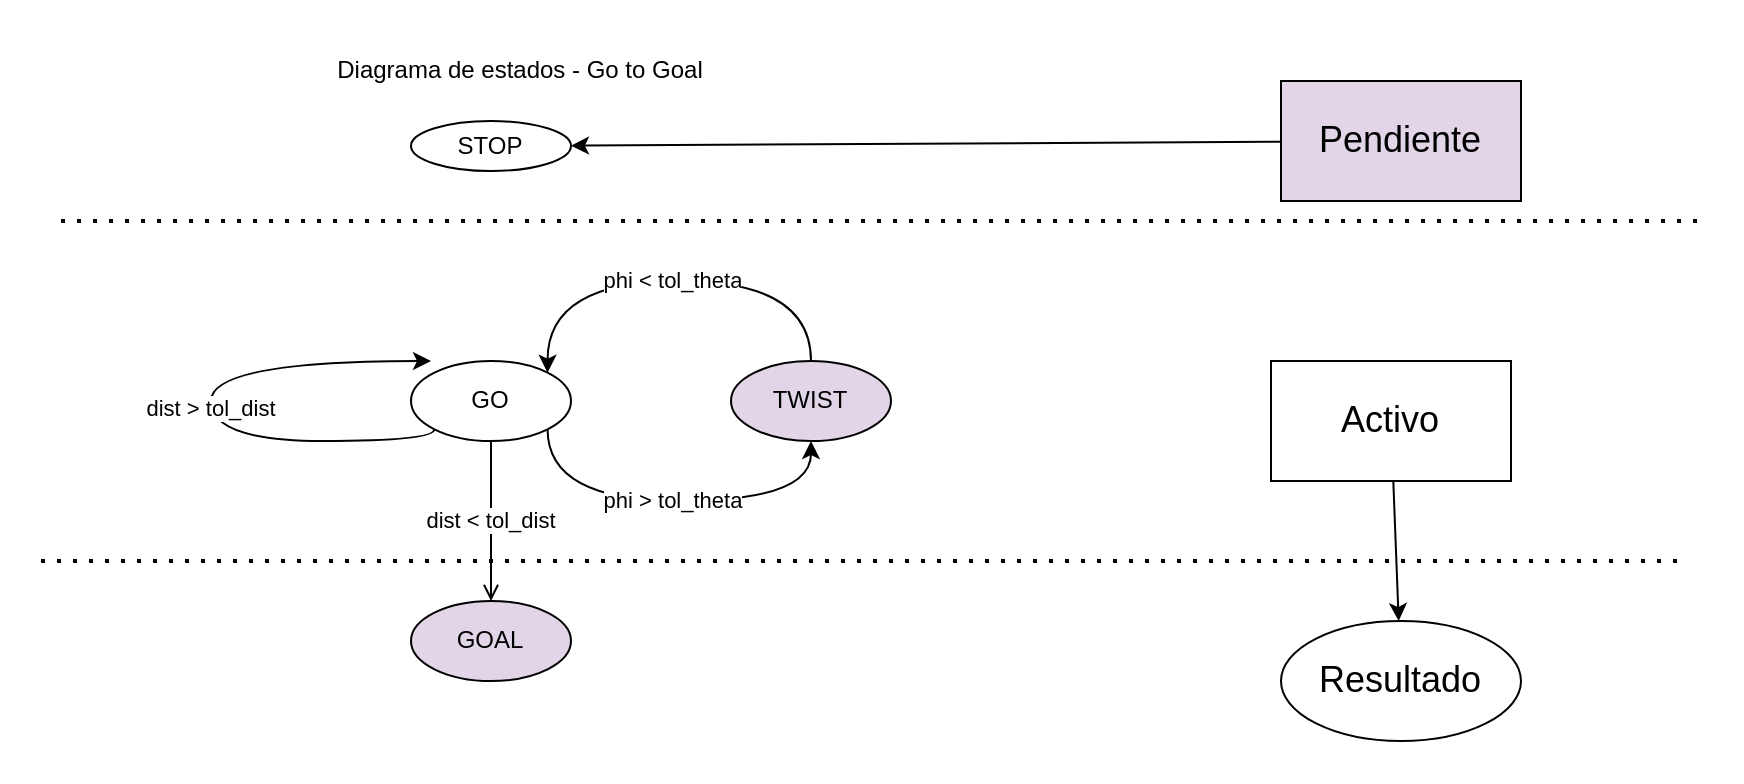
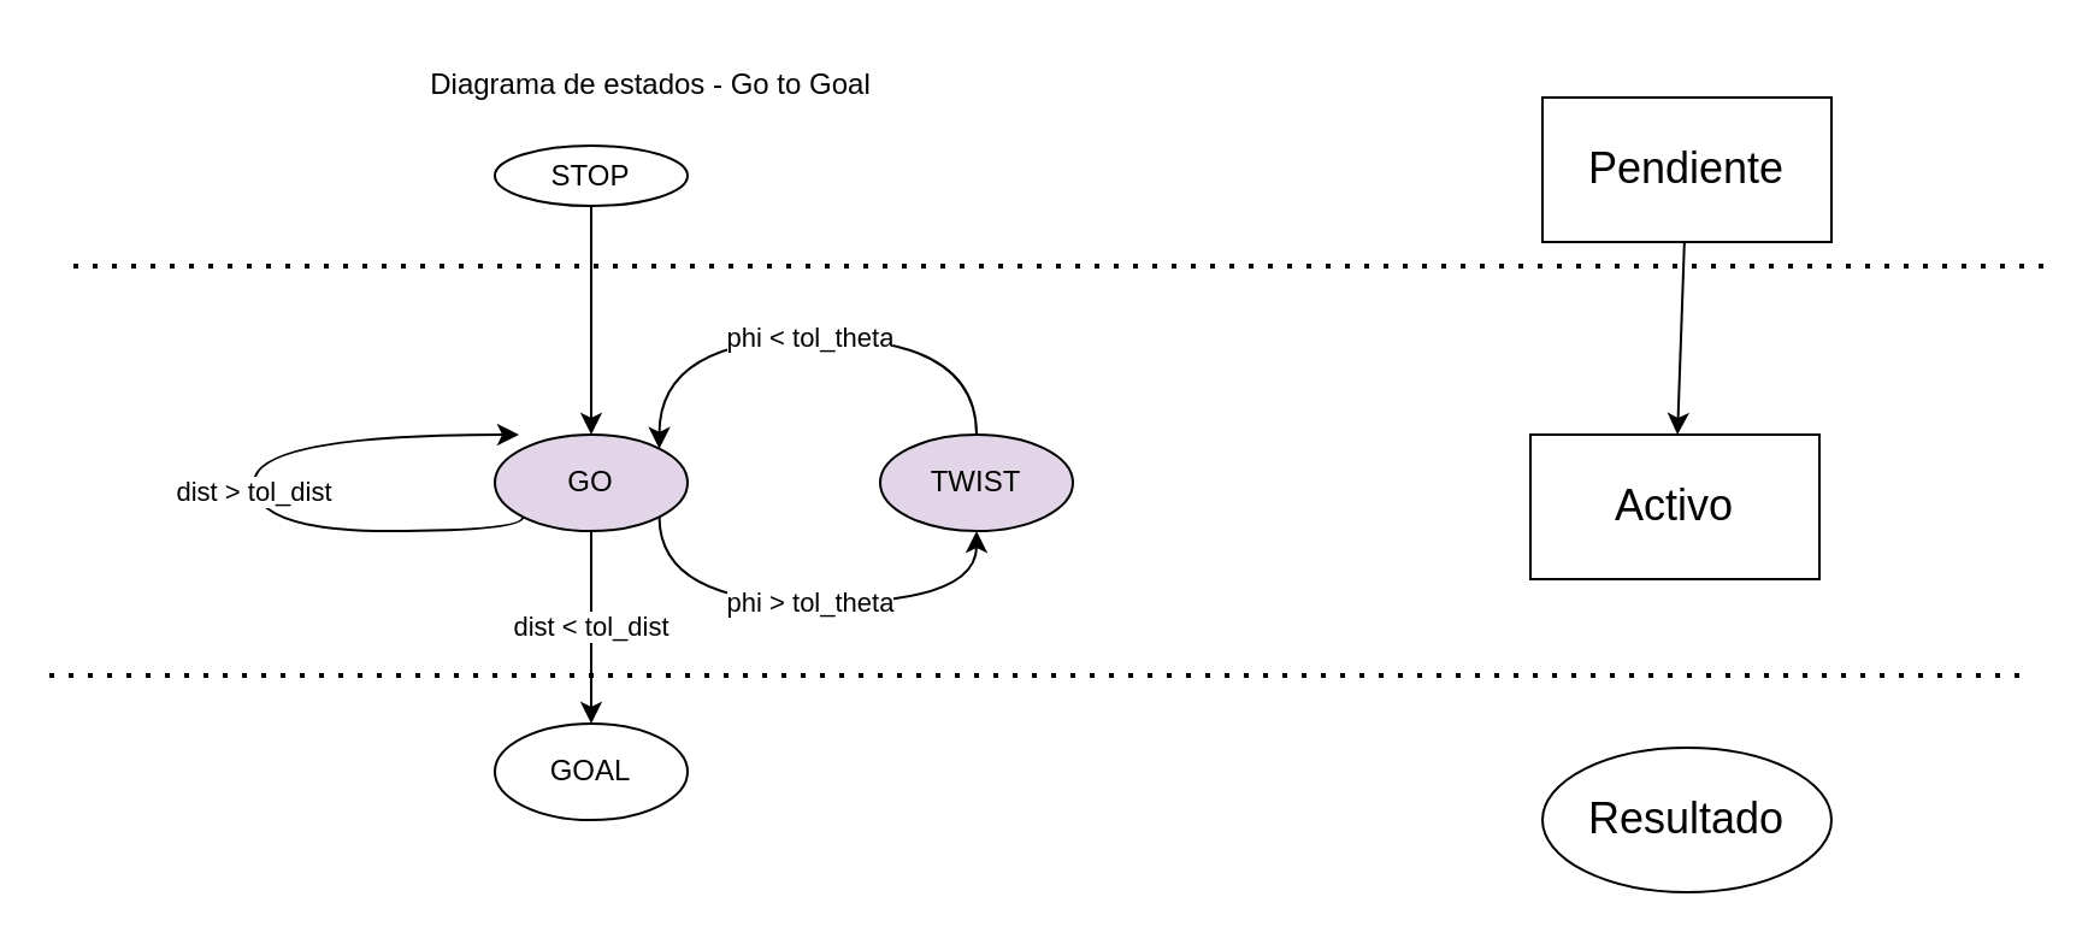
  <mxCell id="0" />
  <mxCell id="1" parent="0" />
+ <mxCell id="2" value="" style="edgeStyle=none;html=1;" parent="1" source="3" target="6" edge="1"><mxGeometry relative="1" as="geometry" /></mxCell>
  <mxCell id="3" value="STOP" style="ellipse;whiteSpace=wrap;html=1;" parent="1" vertex="1"><mxGeometry x="205" y="60" width="80" height="25" as="geometry" /></mxCell>
- <mxCell id="4" value="dist &amp;lt; tol_dist" style="edgeStyle=none;html=1;endArrow=open;" parent="1" source="6" target="9" edge="1"><mxGeometry relative="1" as="geometry" /></mxCell>
+ <mxCell id="4" value="dist &amp;lt; tol_dist" style="edgeStyle=none;html=1;" parent="1" source="6" target="9" edge="1"><mxGeometry relative="1" as="geometry" /></mxCell>
  <mxCell id="5" value="phi &amp;gt; tol_theta" style="edgeStyle=orthogonalEdgeStyle;curved=1;html=1;exitX=1;exitY=1;exitDx=0;exitDy=0;entryX=0.5;entryY=1;entryDx=0;entryDy=0;" parent="1" source="6" target="8" edge="1"><mxGeometry relative="1" as="geometry"><Array as="points"><mxPoint x="405" y="250" /></Array></mxGeometry></mxCell>
- <mxCell id="6" value="GO" style="ellipse;whiteSpace=wrap;html=1;" parent="1" vertex="1"><mxGeometry x="205" y="180" width="80" height="40" as="geometry" /></mxCell>
+ <mxCell id="6" value="GO" style="ellipse;whiteSpace=wrap;html=1;fillColor=#e1d5e7;" parent="1" vertex="1"><mxGeometry x="205" y="180" width="80" height="40" as="geometry" /></mxCell>
  <mxCell id="7" value="phi &amp;lt; tol_theta" style="edgeStyle=orthogonalEdgeStyle;curved=1;html=1;exitX=0.5;exitY=0;exitDx=0;exitDy=0;entryX=1;entryY=0;entryDx=0;entryDy=0;" parent="1" source="8" target="6" edge="1"><mxGeometry relative="1" as="geometry"><Array as="points"><mxPoint x="405" y="140" /><mxPoint x="273" y="140" /></Array></mxGeometry></mxCell>
  <mxCell id="8" value="TWIST" style="ellipse;whiteSpace=wrap;html=1;fillColor=#e1d5e7;" parent="1" vertex="1"><mxGeometry x="365" y="180" width="80" height="40" as="geometry" /></mxCell>
- <mxCell id="9" value="GOAL" style="ellipse;whiteSpace=wrap;html=1;fillColor=#e1d5e7;" parent="1" vertex="1"><mxGeometry x="205" y="300" width="80" height="40" as="geometry" /></mxCell>
+ <mxCell id="9" value="GOAL" style="ellipse;whiteSpace=wrap;html=1;" parent="1" vertex="1"><mxGeometry x="205" y="300" width="80" height="40" as="geometry" /></mxCell>
  <mxCell id="10" value="dist &amp;gt; tol_dist" style="edgeStyle=orthogonalEdgeStyle;curved=1;html=1;exitX=0;exitY=1;exitDx=0;exitDy=0;" parent="1" source="6" edge="1"><mxGeometry relative="1" as="geometry"><mxPoint x="215" y="180" as="targetPoint" /><Array as="points"><mxPoint x="217" y="220" /><mxPoint x="105" y="220" /><mxPoint x="105" y="180" /></Array></mxGeometry></mxCell>
- <mxCell id="11" value="Diagrama de estados - Go to Goal" style="text;strokeColor=none;align=center;fillColor=none;html=1;verticalAlign=middle;whiteSpace=wrap;rounded=0;" parent="1" vertex="1"><mxGeometry x="85" y="20" width="350" height="30" as="geometry" /></mxCell>
+ <mxCell id="11" value="Diagrama de estados - Go to Goal" style="text;strokeColor=none;align=center;fillColor=none;html=1;verticalAlign=middle;whiteSpace=wrap;rounded=0;" parent="1" vertex="1"><mxGeometry x="95" y="20" width="350" height="30" as="geometry" /></mxCell>
  <mxCell id="12" value="" style="endArrow=none;dashed=1;html=1;dashPattern=1 3;strokeWidth=2;" edge="1" parent="1"><mxGeometry width="50" height="50" relative="1" as="geometry"><mxPoint x="30" y="110" as="sourcePoint" /><mxPoint x="850" y="110" as="targetPoint" /></mxGeometry></mxCell>
  <mxCell id="13" value="" style="endArrow=none;dashed=1;html=1;dashPattern=1 3;strokeWidth=2;" edge="1" parent="1"><mxGeometry width="50" height="50" relative="1" as="geometry"><mxPoint y="280" as="sourcePoint" x="20" /><mxPoint x="840" y="280" as="targetPoint" /></mxGeometry></mxCell>
- <mxCell id="14" value="" style="edgeStyle=none;html=1;" edge="1" parent="1" source="15" target="3"><mxGeometry relative="1" as="geometry" /></mxCell>
- <mxCell id="15" value="&lt;font style=&quot;font-size: 18px;&quot;&gt;Pendiente&lt;/font&gt;" style="rounded=0;whiteSpace=wrap;html=1;fillColor=#e1d5e7;" vertex="1" parent="1"><mxGeometry x="640" y="40" width="120" height="60" as="geometry" /></mxCell>
- <mxCell id="16" value="" style="edgeStyle=none;html=1;" edge="1" parent="1" source="17" target="18"><mxGeometry relative="1" as="geometry" /></mxCell>
+ <mxCell id="14" value="" style="edgeStyle=none;html=1;" edge="1" parent="1" source="15" target="17"><mxGeometry relative="1" as="geometry" /></mxCell>
+ <mxCell id="15" value="&lt;font style=&quot;font-size: 18px;&quot;&gt;Pendiente&lt;/font&gt;" style="rounded=0;whiteSpace=wrap;html=1;" vertex="1" parent="1"><mxGeometry x="640" y="40" width="120" height="60" as="geometry" /></mxCell>
  <mxCell id="17" value="&lt;font style=&quot;font-size: 18px;&quot;&gt;Activo&lt;/font&gt;" style="rounded=0;whiteSpace=wrap;html=1;" vertex="1" parent="1"><mxGeometry x="635" y="180" width="120" height="60" as="geometry" /></mxCell>
  <mxCell id="18" value="&lt;font style=&quot;font-size: 18px;&quot;&gt;Resultado&lt;/font&gt;" style="ellipse;whiteSpace=wrap;html=1;" vertex="1" parent="1"><mxGeometry x="640" y="310" width="120" height="60" as="geometry" /></mxCell>
